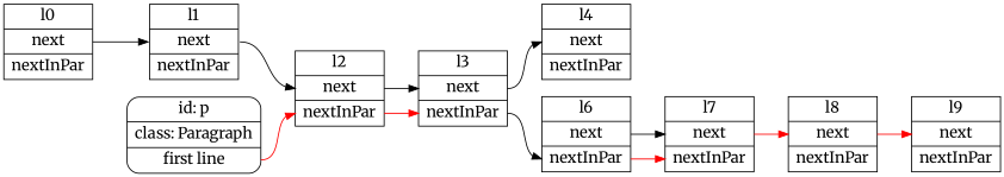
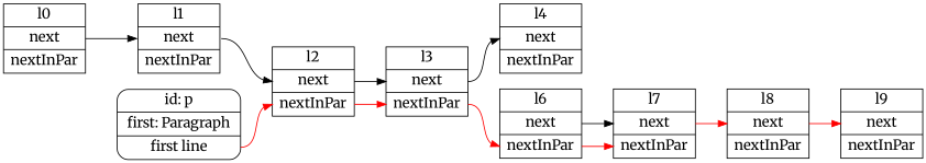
  digraph {
    fontname=Merriweather
    rankdir=LR
    node [fontname=Merriweather fontsize=16 shape=record]
    edge [fontname=Merriweather headport=next tailport=next color=red]
    n1 [label="<head>l0|<next>next|<nextInPar>nextInPar"]
    n2 [label="<head>l1|<next>next|<nextInPar>nextInPar"]
    n3 [label="<head>l2|<next>next|<nextInPar>nextInPar"]
    n4 [label="<head>l3|<next>next|<nextInPar>nextInPar"]
    n5 [label="<head>l4|<next>next|<nextInPar>nextInPar"]
    n6 [label="<head>l6|<next>next|<nextInPar>nextInPar"]
    n7 [label="<head>l7|<next>next|<nextInPar>nextInPar"]
    n8 [label="<head>l8|<next>next|<nextInPar>nextInPar"]
    n9 [label="<head>l9|<next>next|<nextInPar>nextInPar"]
-   n10 [label="<head>id: p|class: Paragraph|<firstLine>first line" shape=Mrecord]
+   n10 [label="<head>id: p|first: Paragraph|<firstLine>first line" shape=Mrecord]
    n1 -> n2 [color=""]
    n2 -> n3 [color=""]
    n3 -> n4 [color=""]
    n3 -> n4 [headport=nextInPar tailport=nextInPar]
    n4 -> n5 [color=""]
-   n4 -> n6 [color=black headport=nextInPar tailport=nextInPar]
+   n4 -> n6 [headport=nextInPar tailport=nextInPar]
    n6 -> n7 [color=""]
    n6 -> n7 [headport=nextInPar tailport=nextInPar]
    n7 -> n8
    n8 -> n9
    n10 -> n3 [headport=nextInPar tailport=firstLine]
  }
